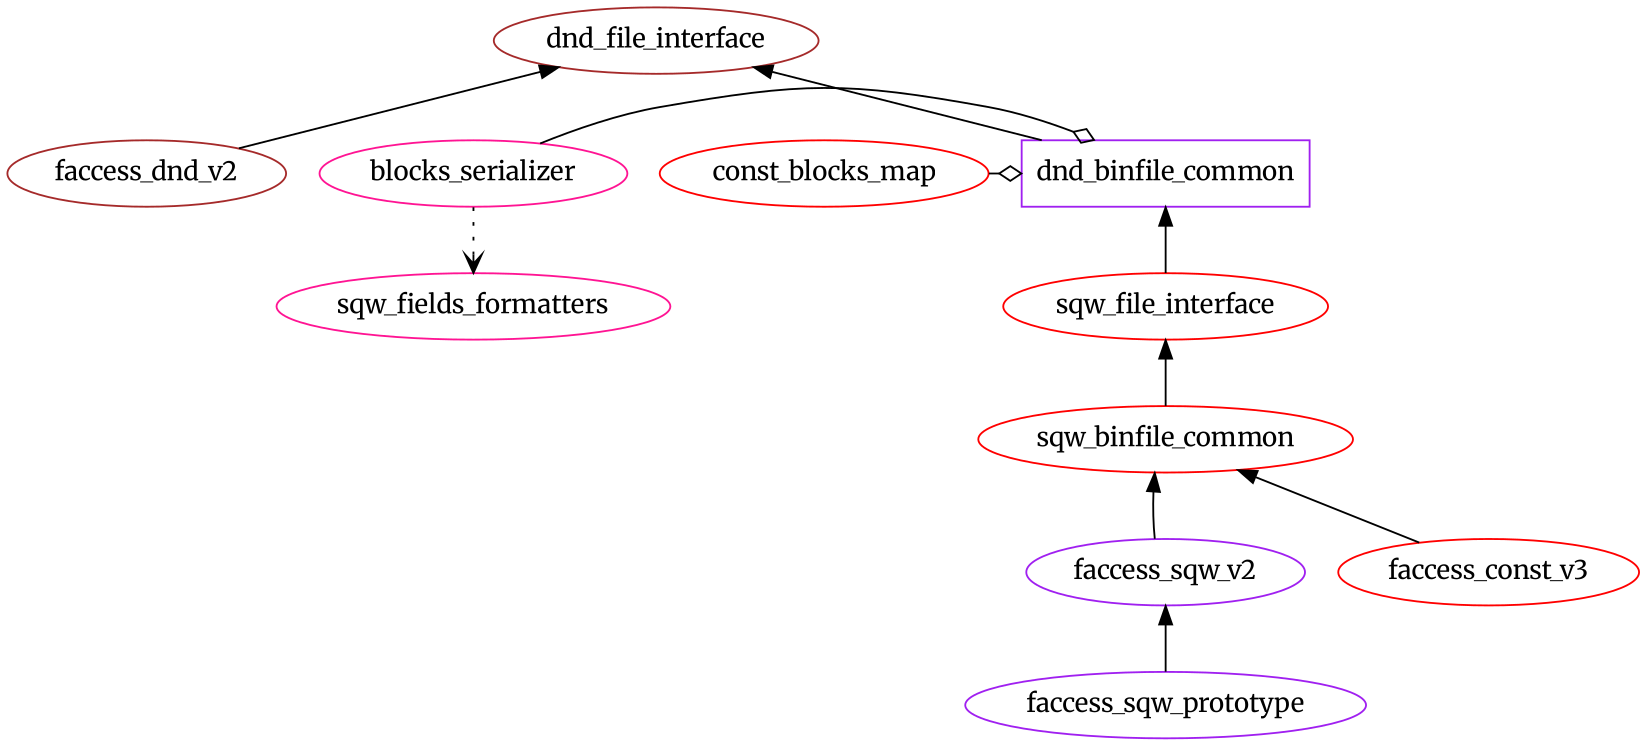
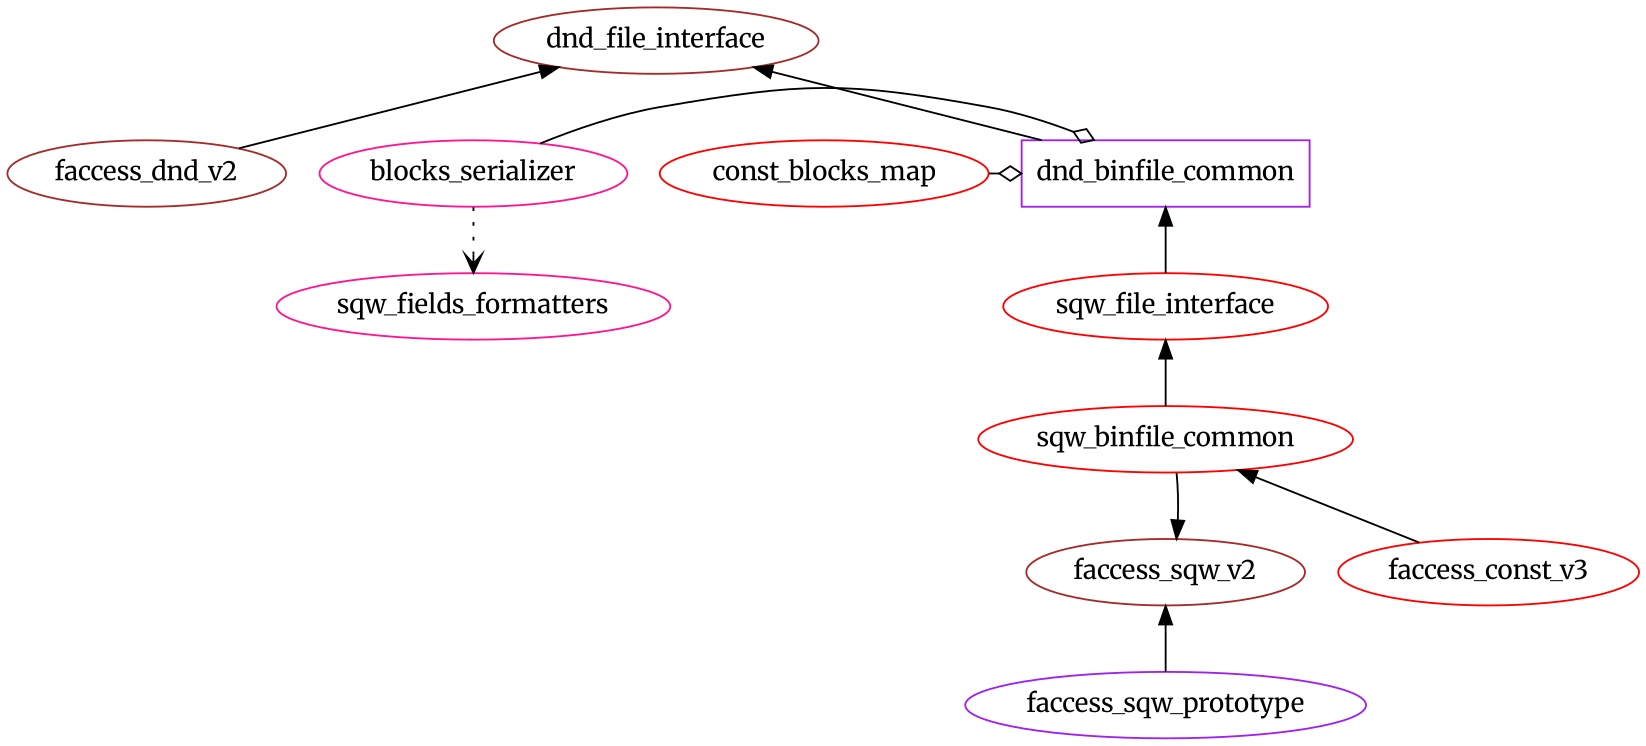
  digraph {
    fontname=Merriweather
    node [color=red fontname=Merriweather]
    edge [dir=back fontname=Merriweather]
    dnd_binfile_common [color=purple shape=box]
    n2 [color=deeppink label=blocks_serializer]
    const_blocks_map
    sqw_file_interface
    sqw_fields_formatters [color=deeppink]
    faccess_dnd_v2 [color=brown]
    sqw_binfile_common
    dnd_file_interface [color=brown]
-   faccess_sqw_v2 [color=purple]
+   faccess_sqw_v2 [color=brown]
    n10 [label=faccess_const_v3]
    faccess_sqw_prototype [color=purple]
    subgraph sub_1 {
      rank=same
      dnd_binfile_common
      n2
      const_blocks_map
    }
    dnd_binfile_common -> sqw_file_interface
    n2 -> dnd_binfile_common [arrowhead=odiamond dir=normal]
    n2 -> sqw_fields_formatters [arrowhead=vee dir=normal style=dotted]
    const_blocks_map -> dnd_binfile_common [arrowhead=odiamond dir=normal]
    sqw_file_interface -> sqw_binfile_common
-   sqw_binfile_common -> faccess_sqw_v2
+   faccess_sqw_v2 -> sqw_binfile_common
    sqw_binfile_common -> n10
    dnd_file_interface -> dnd_binfile_common
    dnd_file_interface -> faccess_dnd_v2
    faccess_sqw_v2 -> faccess_sqw_prototype
  }
